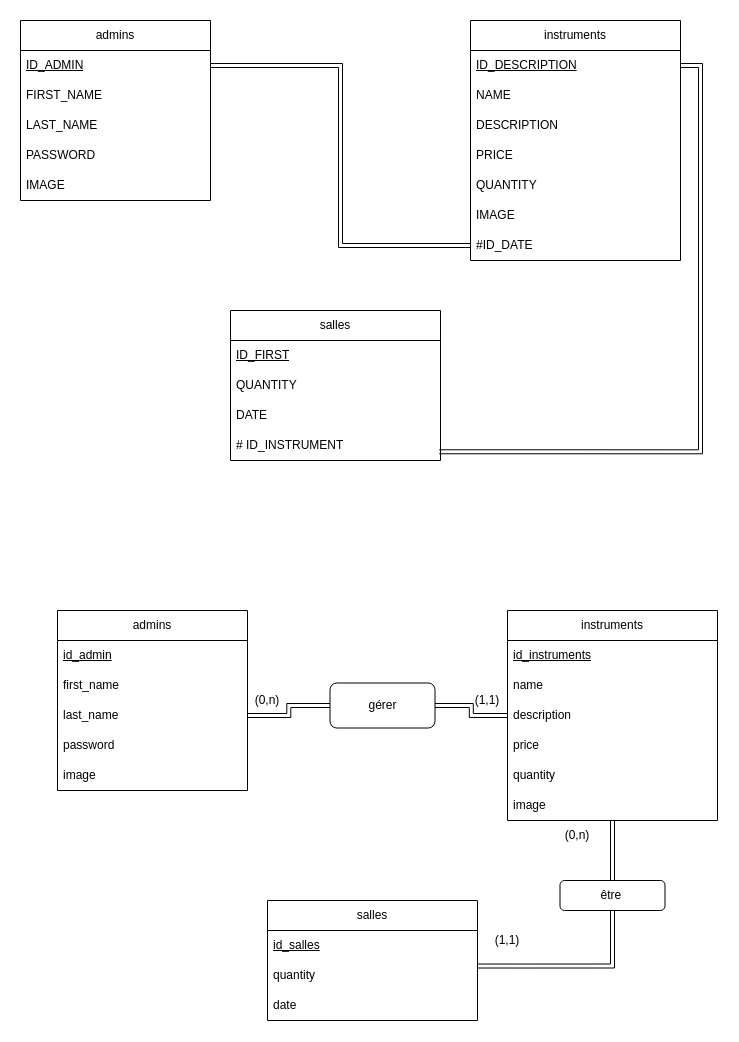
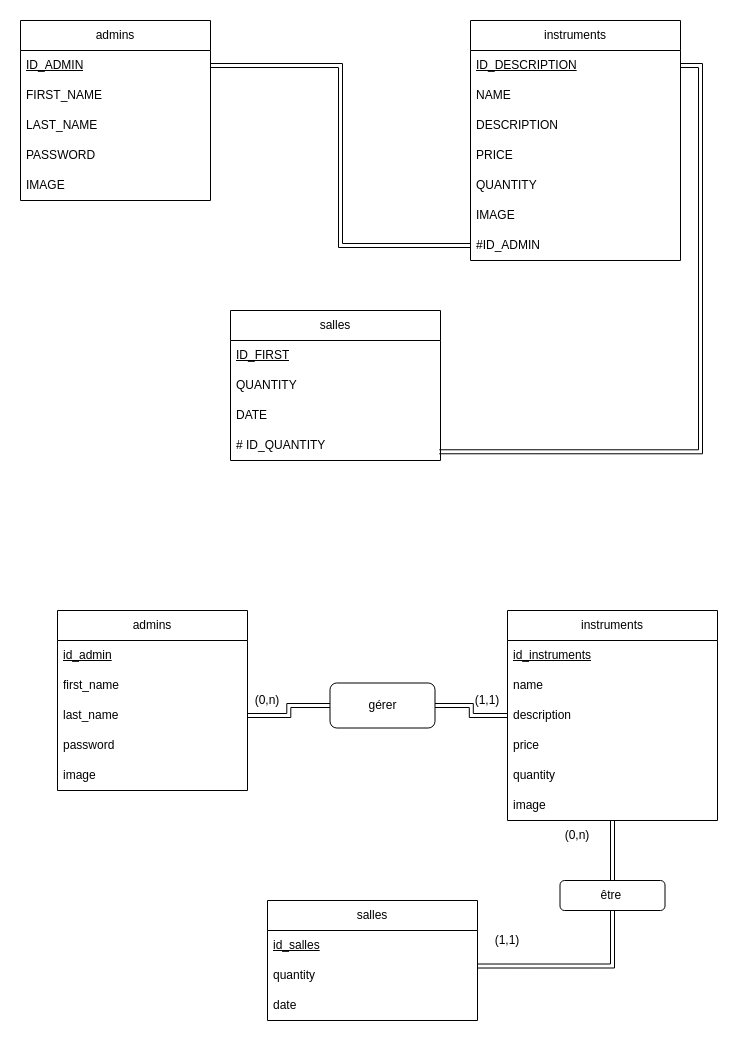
  <mxCell id="0" />
  <mxCell id="1" parent="0" />
  <mxCell id="2" value="" style="group" vertex="1" connectable="0" parent="1"><mxGeometry x="57" y="610" width="660" height="410" as="geometry" /></mxCell>
  <mxCell id="3" value="salles" style="swimlane;fontStyle=0;childLayout=stackLayout;horizontal=1;startSize=30;horizontalStack=0;resizeParent=1;resizeParentMax=0;resizeLast=0;collapsible=1;marginBottom=0;whiteSpace=wrap;html=1;" vertex="1" parent="2"><mxGeometry x="210" y="290" width="210" height="120" as="geometry" /></mxCell>
  <mxCell id="4" value="&lt;u&gt;id_salles&lt;/u&gt;" style="text;strokeColor=none;fillColor=none;align=left;verticalAlign=middle;spacingLeft=4;spacingRight=4;overflow=hidden;points=[[0,0.5],[1,0.5]];portConstraint=eastwest;rotatable=0;whiteSpace=wrap;html=1;" vertex="1" parent="3"><mxGeometry y="30" width="210" height="30" as="geometry" /></mxCell>
  <mxCell id="5" value="quantity" style="text;strokeColor=none;fillColor=none;align=left;verticalAlign=middle;spacingLeft=4;spacingRight=4;overflow=hidden;points=[[0,0.5],[1,0.5]];portConstraint=eastwest;rotatable=0;whiteSpace=wrap;html=1;" vertex="1" parent="3"><mxGeometry y="60" width="210" height="30" as="geometry" /></mxCell>
  <mxCell id="6" value="date" style="text;strokeColor=none;fillColor=none;align=left;verticalAlign=middle;spacingLeft=4;spacingRight=4;overflow=hidden;points=[[0,0.5],[1,0.5]];portConstraint=eastwest;rotatable=0;whiteSpace=wrap;html=1;" vertex="1" parent="3"><mxGeometry y="90" width="210" height="30" as="geometry" /></mxCell>
  <mxCell id="7" style="edgeStyle=orthogonalEdgeStyle;shape=link;rounded=0;orthogonalLoop=1;jettySize=auto;html=1;entryX=1.002;entryY=0.184;entryDx=0;entryDy=0;entryPerimeter=0;" edge="1" parent="2" source="8" target="5"><mxGeometry relative="1" as="geometry" /></mxCell>
  <mxCell id="8" value="instruments" style="swimlane;fontStyle=0;childLayout=stackLayout;horizontal=1;startSize=30;horizontalStack=0;resizeParent=1;resizeParentMax=0;resizeLast=0;collapsible=1;marginBottom=0;whiteSpace=wrap;html=1;" vertex="1" parent="2"><mxGeometry x="450" width="210" height="210" as="geometry" /></mxCell>
  <mxCell id="9" value="&lt;u&gt;id_instruments&lt;/u&gt;" style="text;strokeColor=none;fillColor=none;align=left;verticalAlign=middle;spacingLeft=4;spacingRight=4;overflow=hidden;points=[[0,0.5],[1,0.5]];portConstraint=eastwest;rotatable=0;whiteSpace=wrap;html=1;" vertex="1" parent="8"><mxGeometry y="30" width="210" height="30" as="geometry" /></mxCell>
  <mxCell id="10" value="&lt;span style=&quot;text-align: center;&quot;&gt;name&lt;/span&gt;" style="text;strokeColor=none;fillColor=none;align=left;verticalAlign=middle;spacingLeft=4;spacingRight=4;overflow=hidden;points=[[0,0.5],[1,0.5]];portConstraint=eastwest;rotatable=0;whiteSpace=wrap;html=1;" vertex="1" parent="8"><mxGeometry y="60" width="210" height="30" as="geometry" /></mxCell>
  <mxCell id="11" value="&lt;span style=&quot;text-align: center;&quot;&gt;description&lt;/span&gt;" style="text;strokeColor=none;fillColor=none;align=left;verticalAlign=middle;spacingLeft=4;spacingRight=4;overflow=hidden;points=[[0,0.5],[1,0.5]];portConstraint=eastwest;rotatable=0;whiteSpace=wrap;html=1;" vertex="1" parent="8"><mxGeometry y="90" width="210" height="30" as="geometry" /></mxCell>
  <mxCell id="12" value="&lt;span style=&quot;text-align: center;&quot;&gt;price&lt;/span&gt;" style="text;strokeColor=none;fillColor=none;align=left;verticalAlign=middle;spacingLeft=4;spacingRight=4;overflow=hidden;points=[[0,0.5],[1,0.5]];portConstraint=eastwest;rotatable=0;whiteSpace=wrap;html=1;" vertex="1" parent="8"><mxGeometry y="120" width="210" height="30" as="geometry" /></mxCell>
  <mxCell id="13" value="&lt;span style=&quot;text-align: center;&quot;&gt;quantity&lt;/span&gt;" style="text;strokeColor=none;fillColor=none;align=left;verticalAlign=middle;spacingLeft=4;spacingRight=4;overflow=hidden;points=[[0,0.5],[1,0.5]];portConstraint=eastwest;rotatable=0;whiteSpace=wrap;html=1;" vertex="1" parent="8"><mxGeometry y="150" width="210" height="30" as="geometry" /></mxCell>
  <mxCell id="14" value="&lt;span style=&quot;text-align: center;&quot;&gt;image&lt;/span&gt;" style="text;strokeColor=none;fillColor=none;align=left;verticalAlign=middle;spacingLeft=4;spacingRight=4;overflow=hidden;points=[[0,0.5],[1,0.5]];portConstraint=eastwest;rotatable=0;whiteSpace=wrap;html=1;" vertex="1" parent="8"><mxGeometry y="180" width="210" height="30" as="geometry" /></mxCell>
  <mxCell id="15" value="admins" style="swimlane;fontStyle=0;childLayout=stackLayout;horizontal=1;startSize=30;horizontalStack=0;resizeParent=1;resizeParentMax=0;resizeLast=0;collapsible=1;marginBottom=0;whiteSpace=wrap;html=1;" vertex="1" parent="2"><mxGeometry width="190" height="180" as="geometry" /></mxCell>
  <mxCell id="16" value="&lt;span style=&quot;text-align: center;&quot;&gt;&lt;u&gt;id_admin&lt;/u&gt;&lt;/span&gt;" style="text;strokeColor=none;fillColor=none;align=left;verticalAlign=middle;spacingLeft=4;spacingRight=4;overflow=hidden;points=[[0,0.5],[1,0.5]];portConstraint=eastwest;rotatable=0;whiteSpace=wrap;html=1;" vertex="1" parent="15"><mxGeometry y="30" width="190" height="30" as="geometry" /></mxCell>
  <mxCell id="17" value="&lt;span style=&quot;text-align: center;&quot;&gt;first_name&lt;/span&gt;" style="text;strokeColor=none;fillColor=none;align=left;verticalAlign=middle;spacingLeft=4;spacingRight=4;overflow=hidden;points=[[0,0.5],[1,0.5]];portConstraint=eastwest;rotatable=0;whiteSpace=wrap;html=1;" vertex="1" parent="15"><mxGeometry y="60" width="190" height="30" as="geometry" /></mxCell>
  <mxCell id="18" value="&lt;span style=&quot;text-align: center;&quot;&gt;last_name&lt;/span&gt;" style="text;strokeColor=none;fillColor=none;align=left;verticalAlign=middle;spacingLeft=4;spacingRight=4;overflow=hidden;points=[[0,0.5],[1,0.5]];portConstraint=eastwest;rotatable=0;whiteSpace=wrap;html=1;" vertex="1" parent="15"><mxGeometry y="90" width="190" height="30" as="geometry" /></mxCell>
  <mxCell id="19" value="&lt;span style=&quot;text-align: center;&quot;&gt;password&lt;/span&gt;" style="text;strokeColor=none;fillColor=none;align=left;verticalAlign=middle;spacingLeft=4;spacingRight=4;overflow=hidden;points=[[0,0.5],[1,0.5]];portConstraint=eastwest;rotatable=0;whiteSpace=wrap;html=1;" vertex="1" parent="15"><mxGeometry y="120" width="190" height="30" as="geometry" /></mxCell>
  <mxCell id="20" value="&lt;span style=&quot;text-align: center;&quot;&gt;image&lt;/span&gt;" style="text;strokeColor=none;fillColor=none;align=left;verticalAlign=middle;spacingLeft=4;spacingRight=4;overflow=hidden;points=[[0,0.5],[1,0.5]];portConstraint=eastwest;rotatable=0;whiteSpace=wrap;html=1;" vertex="1" parent="15"><mxGeometry y="150" width="190" height="30" as="geometry" /></mxCell>
  <mxCell id="21" style="edgeStyle=orthogonalEdgeStyle;shape=link;rounded=0;orthogonalLoop=1;jettySize=auto;html=1;entryX=0;entryY=0.5;entryDx=0;entryDy=0;startArrow=none;" edge="1" parent="2" source="22" target="11"><mxGeometry relative="1" as="geometry" /></mxCell>
  <mxCell id="22" value="gérer" style="rounded=1;whiteSpace=wrap;html=1;" vertex="1" parent="2"><mxGeometry x="272.5" y="72.5" width="105" height="45" as="geometry" /></mxCell>
  <mxCell id="23" value="" style="edgeStyle=orthogonalEdgeStyle;shape=link;rounded=0;orthogonalLoop=1;jettySize=auto;html=1;entryX=0;entryY=0.5;entryDx=0;entryDy=0;endArrow=none;" edge="1" parent="2" source="18" target="22"><mxGeometry relative="1" as="geometry"><mxPoint x="190" y="105" as="sourcePoint" /><mxPoint x="450" y="105" as="targetPoint" /></mxGeometry></mxCell>
  <mxCell id="24" value="être&amp;nbsp;" style="rounded=1;whiteSpace=wrap;html=1;" vertex="1" parent="2"><mxGeometry x="502.5" y="270" width="105" height="30" as="geometry" /></mxCell>
  <mxCell id="25" value="(0,n)" style="text;html=1;strokeColor=none;fillColor=none;align=center;verticalAlign=middle;whiteSpace=wrap;rounded=0;" vertex="1" parent="2"><mxGeometry x="180" y="75" width="60" height="30" as="geometry" /></mxCell>
  <mxCell id="26" value="(1,1)" style="text;html=1;strokeColor=none;fillColor=none;align=center;verticalAlign=middle;whiteSpace=wrap;rounded=0;" vertex="1" parent="2"><mxGeometry x="400" y="75" width="60" height="30" as="geometry" /></mxCell>
  <mxCell id="27" value="(0,n)" style="text;html=1;strokeColor=none;fillColor=none;align=center;verticalAlign=middle;whiteSpace=wrap;rounded=0;" vertex="1" parent="2"><mxGeometry x="490" y="210" width="60" height="30" as="geometry" /></mxCell>
  <mxCell id="28" value="(1,1)" style="text;html=1;strokeColor=none;fillColor=none;align=center;verticalAlign=middle;whiteSpace=wrap;rounded=0;" vertex="1" parent="2"><mxGeometry x="420" y="315" width="60" height="30" as="geometry" /></mxCell>
  <mxCell id="29" value="" style="group" vertex="1" connectable="0" parent="1"><mxGeometry x="20" y="20" width="660" height="410" as="geometry" /></mxCell>
  <mxCell id="30" value="salles" style="swimlane;fontStyle=0;childLayout=stackLayout;horizontal=1;startSize=30;horizontalStack=0;resizeParent=1;resizeParentMax=0;resizeLast=0;collapsible=1;marginBottom=0;whiteSpace=wrap;html=1;" vertex="1" parent="29"><mxGeometry x="210" y="290" width="210" height="150" as="geometry" /></mxCell>
  <mxCell id="31" value="&lt;u&gt;ID_FIRST&lt;/u&gt;" style="text;strokeColor=none;fillColor=none;align=left;verticalAlign=middle;spacingLeft=4;spacingRight=4;overflow=hidden;points=[[0,0.5],[1,0.5]];portConstraint=eastwest;rotatable=0;whiteSpace=wrap;html=1;" vertex="1" parent="30"><mxGeometry y="30" width="210" height="30" as="geometry" /></mxCell>
  <mxCell id="32" value="QUANTITY" style="text;strokeColor=none;fillColor=none;align=left;verticalAlign=middle;spacingLeft=4;spacingRight=4;overflow=hidden;points=[[0,0.5],[1,0.5]];portConstraint=eastwest;rotatable=0;whiteSpace=wrap;html=1;" vertex="1" parent="30"><mxGeometry y="60" width="210" height="30" as="geometry" /></mxCell>
  <mxCell id="33" value="DATE&lt;br&gt;" style="text;strokeColor=none;fillColor=none;align=left;verticalAlign=middle;spacingLeft=4;spacingRight=4;overflow=hidden;points=[[0,0.5],[1,0.5]];portConstraint=eastwest;rotatable=0;whiteSpace=wrap;html=1;" vertex="1" parent="30"><mxGeometry y="90" width="210" height="30" as="geometry" /></mxCell>
- <mxCell id="34" value="# ID_INSTRUMENT" style="text;strokeColor=none;fillColor=none;align=left;verticalAlign=middle;spacingLeft=4;spacingRight=4;overflow=hidden;points=[[0,0.5],[1,0.5]];portConstraint=eastwest;rotatable=0;whiteSpace=wrap;html=1;" vertex="1" parent="30"><mxGeometry y="120" width="210" height="30" as="geometry" /></mxCell>
+ <mxCell id="34" value="# ID_QUANTITY" style="text;strokeColor=none;fillColor=none;align=left;verticalAlign=middle;spacingLeft=4;spacingRight=4;overflow=hidden;points=[[0,0.5],[1,0.5]];portConstraint=eastwest;rotatable=0;whiteSpace=wrap;html=1;" vertex="1" parent="30"><mxGeometry y="120" width="210" height="30" as="geometry" /></mxCell>
  <mxCell id="35" style="edgeStyle=orthogonalEdgeStyle;shape=link;rounded=0;orthogonalLoop=1;jettySize=auto;html=1;exitX=1;exitY=0.5;exitDx=0;exitDy=0;entryX=0.994;entryY=0.709;entryDx=0;entryDy=0;entryPerimeter=0;" edge="1" parent="29" source="37" target="34"><mxGeometry relative="1" as="geometry" /></mxCell>
  <mxCell id="36" value="instruments" style="swimlane;fontStyle=0;childLayout=stackLayout;horizontal=1;startSize=30;horizontalStack=0;resizeParent=1;resizeParentMax=0;resizeLast=0;collapsible=1;marginBottom=0;whiteSpace=wrap;html=1;" vertex="1" parent="29"><mxGeometry x="450" width="210" height="240" as="geometry" /></mxCell>
  <mxCell id="37" value="&lt;u&gt;ID_DESCRIPTION&lt;/u&gt;" style="text;strokeColor=none;fillColor=none;align=left;verticalAlign=middle;spacingLeft=4;spacingRight=4;overflow=hidden;points=[[0,0.5],[1,0.5]];portConstraint=eastwest;rotatable=0;whiteSpace=wrap;html=1;" vertex="1" parent="36"><mxGeometry y="30" width="210" height="30" as="geometry" /></mxCell>
  <mxCell id="38" value="&lt;span style=&quot;text-align: center;&quot;&gt;NAME&lt;/span&gt;" style="text;strokeColor=none;fillColor=none;align=left;verticalAlign=middle;spacingLeft=4;spacingRight=4;overflow=hidden;points=[[0,0.5],[1,0.5]];portConstraint=eastwest;rotatable=0;whiteSpace=wrap;html=1;" vertex="1" parent="36"><mxGeometry y="60" width="210" height="30" as="geometry" /></mxCell>
  <mxCell id="39" value="&lt;span style=&quot;text-align: center;&quot;&gt;DESCRIPTION&lt;/span&gt;" style="text;strokeColor=none;fillColor=none;align=left;verticalAlign=middle;spacingLeft=4;spacingRight=4;overflow=hidden;points=[[0,0.5],[1,0.5]];portConstraint=eastwest;rotatable=0;whiteSpace=wrap;html=1;" vertex="1" parent="36"><mxGeometry y="90" width="210" height="30" as="geometry" /></mxCell>
  <mxCell id="40" value="&lt;span style=&quot;text-align: center;&quot;&gt;PRICE&lt;/span&gt;" style="text;strokeColor=none;fillColor=none;align=left;verticalAlign=middle;spacingLeft=4;spacingRight=4;overflow=hidden;points=[[0,0.5],[1,0.5]];portConstraint=eastwest;rotatable=0;whiteSpace=wrap;html=1;" vertex="1" parent="36"><mxGeometry y="120" width="210" height="30" as="geometry" /></mxCell>
  <mxCell id="41" value="&lt;span style=&quot;text-align: center;&quot;&gt;QUANTITY&lt;/span&gt;" style="text;strokeColor=none;fillColor=none;align=left;verticalAlign=middle;spacingLeft=4;spacingRight=4;overflow=hidden;points=[[0,0.5],[1,0.5]];portConstraint=eastwest;rotatable=0;whiteSpace=wrap;html=1;" vertex="1" parent="36"><mxGeometry y="150" width="210" height="30" as="geometry" /></mxCell>
  <mxCell id="42" value="&lt;span style=&quot;text-align: center;&quot;&gt;IMAGE&lt;/span&gt;" style="text;strokeColor=none;fillColor=none;align=left;verticalAlign=middle;spacingLeft=4;spacingRight=4;overflow=hidden;points=[[0,0.5],[1,0.5]];portConstraint=eastwest;rotatable=0;whiteSpace=wrap;html=1;" vertex="1" parent="36"><mxGeometry y="180" width="210" height="30" as="geometry" /></mxCell>
- <mxCell id="43" value="&lt;span style=&quot;text-align: center;&quot;&gt;#ID_DATE&lt;/span&gt;" style="text;strokeColor=none;fillColor=none;align=left;verticalAlign=middle;spacingLeft=4;spacingRight=4;overflow=hidden;points=[[0,0.5],[1,0.5]];portConstraint=eastwest;rotatable=0;whiteSpace=wrap;html=1;" vertex="1" parent="36"><mxGeometry y="210" width="210" height="30" as="geometry" /></mxCell>
+ <mxCell id="43" value="&lt;span style=&quot;text-align: center;&quot;&gt;#ID_ADMIN&lt;/span&gt;" style="text;strokeColor=none;fillColor=none;align=left;verticalAlign=middle;spacingLeft=4;spacingRight=4;overflow=hidden;points=[[0,0.5],[1,0.5]];portConstraint=eastwest;rotatable=0;whiteSpace=wrap;html=1;" vertex="1" parent="36"><mxGeometry y="210" width="210" height="30" as="geometry" /></mxCell>
  <mxCell id="44" value="admins" style="swimlane;fontStyle=0;childLayout=stackLayout;horizontal=1;startSize=30;horizontalStack=0;resizeParent=1;resizeParentMax=0;resizeLast=0;collapsible=1;marginBottom=0;whiteSpace=wrap;html=1;" vertex="1" parent="29"><mxGeometry width="190" height="180" as="geometry" /></mxCell>
  <mxCell id="45" value="&lt;span style=&quot;text-align: center;&quot;&gt;&lt;u&gt;ID_ADMIN&lt;/u&gt;&lt;/span&gt;" style="text;strokeColor=none;fillColor=none;align=left;verticalAlign=middle;spacingLeft=4;spacingRight=4;overflow=hidden;points=[[0,0.5],[1,0.5]];portConstraint=eastwest;rotatable=0;whiteSpace=wrap;html=1;" vertex="1" parent="44"><mxGeometry y="30" width="190" height="30" as="geometry" /></mxCell>
  <mxCell id="46" value="&lt;span style=&quot;text-align: center;&quot;&gt;FIRST_NAME&lt;/span&gt;" style="text;strokeColor=none;fillColor=none;align=left;verticalAlign=middle;spacingLeft=4;spacingRight=4;overflow=hidden;points=[[0,0.5],[1,0.5]];portConstraint=eastwest;rotatable=0;whiteSpace=wrap;html=1;" vertex="1" parent="44"><mxGeometry y="60" width="190" height="30" as="geometry" /></mxCell>
  <mxCell id="47" value="&lt;span style=&quot;text-align: center;&quot;&gt;LAST_NAME&lt;/span&gt;" style="text;strokeColor=none;fillColor=none;align=left;verticalAlign=middle;spacingLeft=4;spacingRight=4;overflow=hidden;points=[[0,0.5],[1,0.5]];portConstraint=eastwest;rotatable=0;whiteSpace=wrap;html=1;" vertex="1" parent="44"><mxGeometry y="90" width="190" height="30" as="geometry" /></mxCell>
  <mxCell id="48" value="&lt;span style=&quot;text-align: center;&quot;&gt;PASSWORD&lt;/span&gt;" style="text;strokeColor=none;fillColor=none;align=left;verticalAlign=middle;spacingLeft=4;spacingRight=4;overflow=hidden;points=[[0,0.5],[1,0.5]];portConstraint=eastwest;rotatable=0;whiteSpace=wrap;html=1;" vertex="1" parent="44"><mxGeometry y="120" width="190" height="30" as="geometry" /></mxCell>
  <mxCell id="49" value="&lt;span style=&quot;text-align: center;&quot;&gt;IMAGE&lt;/span&gt;" style="text;strokeColor=none;fillColor=none;align=left;verticalAlign=middle;spacingLeft=4;spacingRight=4;overflow=hidden;points=[[0,0.5],[1,0.5]];portConstraint=eastwest;rotatable=0;whiteSpace=wrap;html=1;" vertex="1" parent="44"><mxGeometry y="150" width="190" height="30" as="geometry" /></mxCell>
  <mxCell id="50" style="edgeStyle=orthogonalEdgeStyle;shape=link;rounded=0;orthogonalLoop=1;jettySize=auto;html=1;entryX=0;entryY=0.5;entryDx=0;entryDy=0;" edge="1" parent="29" source="45" target="43"><mxGeometry relative="1" as="geometry"><mxPoint x="197" y="90" as="sourcePoint" /></mxGeometry></mxCell>
